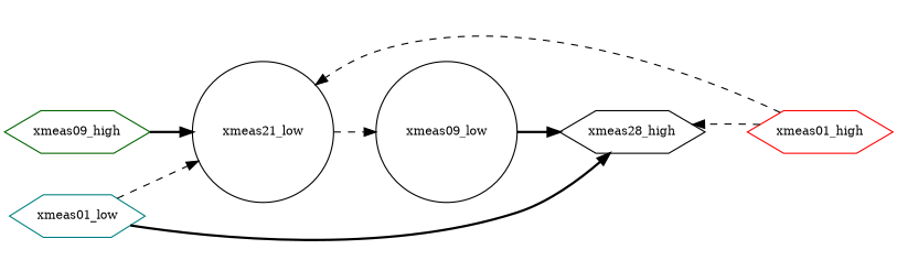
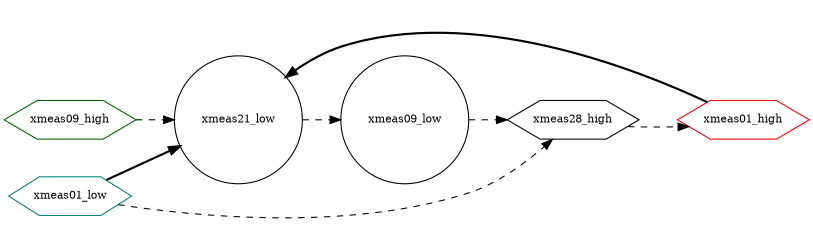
  digraph {
    rankdir=LR
    node [color=black fontsize=10 shape=hexagon]
    edge [style=dashed]
    n1 [color=teal label=xmeas01_low width=0]
    n2 [label=xmeas21_low shape=circle width=0]
    n3 [label=xmeas28_high width=0]
    n4 [label=xmeas09_low shape=circle width=0]
    n5 [color=red label=xmeas01_high width=0]
    n6 [color=darkgreen label=xmeas09_high width=0]
-   n1 -> n2
-   n1 -> n3 [style=bold]
+   n1 -> n2 [style=bold]
+   n1 -> n3
    n2 -> n4
-   n5 -> n3
-   n4 -> n3 [style=bold]
-   n5 -> n2
-   n6 -> n2 [style=bold]
+   n3 -> n5
+   n4 -> n3
+   n5 -> n2 [style=bold]
+   n6 -> n2
  }
